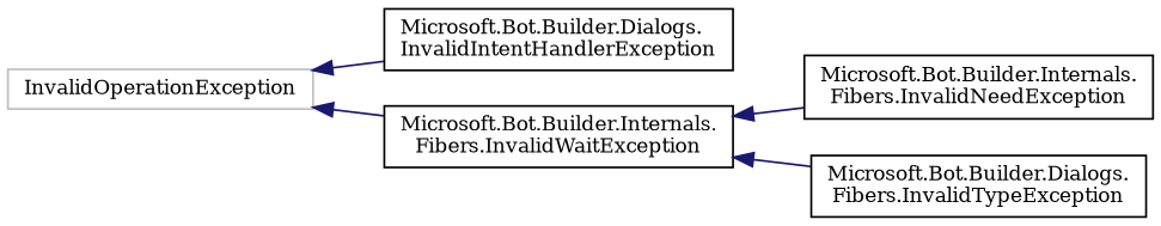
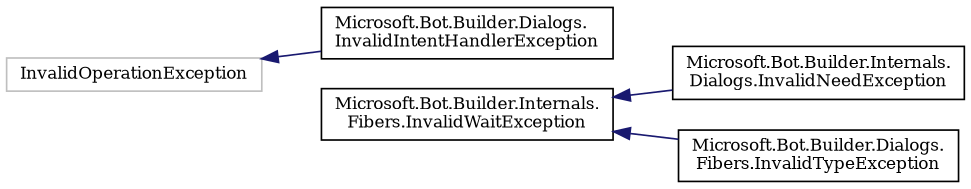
  digraph {
    fontname="DejaVu Serif"
    rankdir=LR
    node [color=black fillcolor=white fontname="DejaVu Serif" fontsize=10 shape=record style=filled]
    edge [color=midnightblue dir=back fontname="DejaVu Serif" fontsize=10 labelfontname=Helvetica labelfontsize=10 style=solid]
    n1 [color=grey75 height=0.2 label=InvalidOperationException width=0.4]
    n2 [height=0.2 label="Microsoft.Bot.Builder.Dialogs.\lInvalidIntentHandlerException" width=0.4]
    n3 [height=0.2 label="Microsoft.Bot.Builder.Internals.\lFibers.InvalidWaitException" width=0.4]
-   n4 [height=0.2 label="Microsoft.Bot.Builder.Internals.\lFibers.InvalidNeedException" width=0.4]
+   n4 [height=0.2 label="Microsoft.Bot.Builder.Internals.\lDialogs.InvalidNeedException" width=0.4]
    n5 [height=0.2 label="Microsoft.Bot.Builder.Dialogs.\lFibers.InvalidTypeException" width=0.4]
    n1 -> n2
-   n1 -> n3
    n3 -> n4
    n3 -> n5
  }
